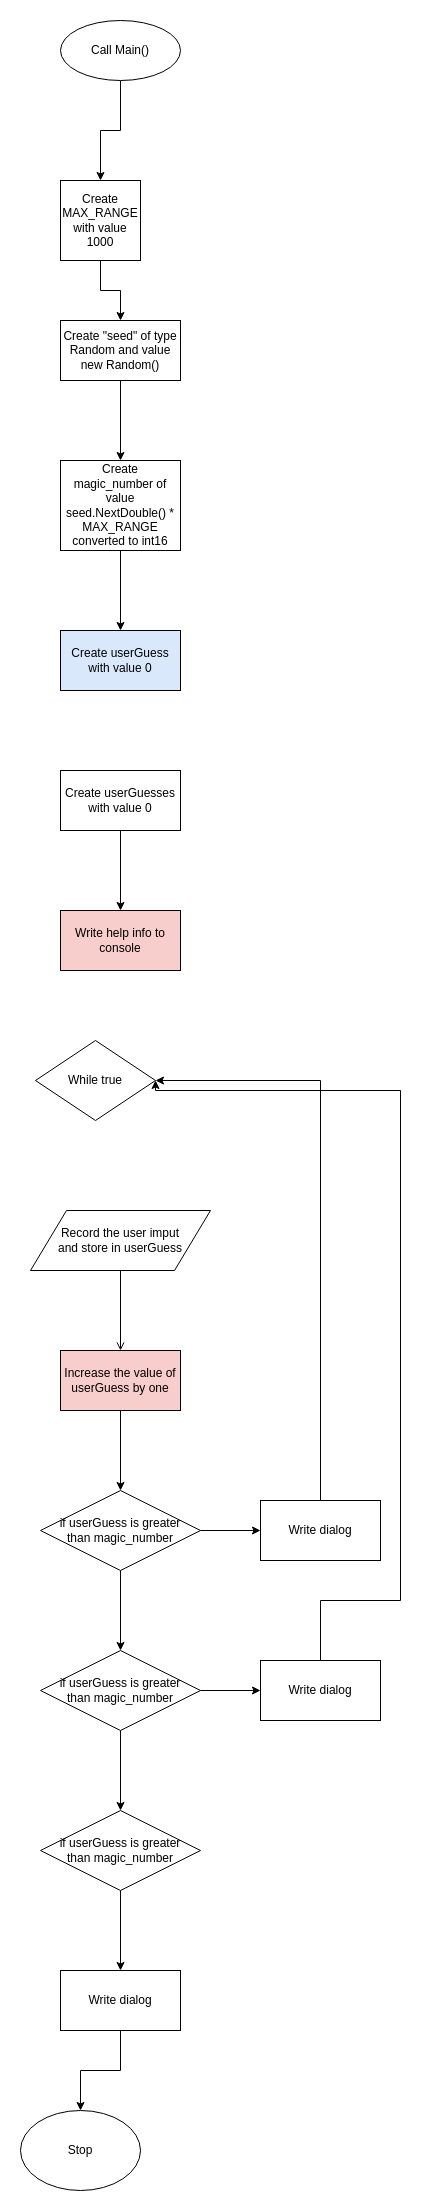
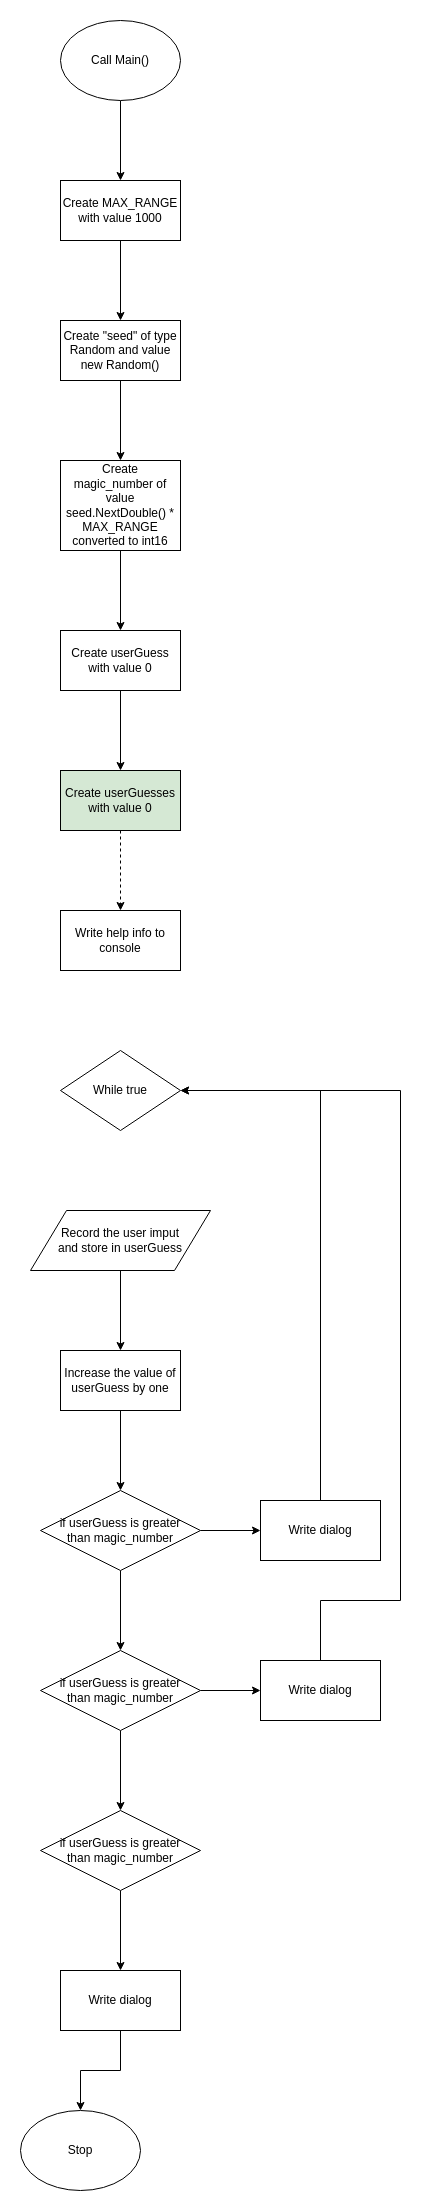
  <mxCell id="0" />
  <mxCell id="1" parent="0" />
  <mxCell id="2" value="" style="edgeStyle=orthogonalEdgeStyle;rounded=0;orthogonalLoop=1;jettySize=auto;html=1;" edge="1" parent="1" source="3" target="5"><mxGeometry relative="1" as="geometry" /></mxCell>
- <mxCell id="3" value="Call Main()" style="ellipse;whiteSpace=wrap;html=1;" vertex="1" parent="1"><mxGeometry x="60" y="20" width="120" height="60" as="geometry" /></mxCell>
+ <mxCell id="3" value="Call Main()" style="ellipse;whiteSpace=wrap;html=1;" vertex="1" parent="1"><mxGeometry x="60" y="20" width="120" height="80" as="geometry" /></mxCell>
  <mxCell id="4" value="" style="edgeStyle=orthogonalEdgeStyle;rounded=0;orthogonalLoop=1;jettySize=auto;html=1;" edge="1" parent="1" source="5" target="7"><mxGeometry relative="1" as="geometry" /></mxCell>
- <mxCell id="5" value="Create MAX_RANGE with value 1000" style="rounded=0;whiteSpace=wrap;html=1;" vertex="1" parent="1"><mxGeometry x="60" y="180" width="80" height="80" as="geometry" /></mxCell>
+ <mxCell id="5" value="Create MAX_RANGE with value 1000" style="rounded=0;whiteSpace=wrap;html=1;" vertex="1" parent="1"><mxGeometry x="60" y="180" width="120" height="60" as="geometry" /></mxCell>
  <mxCell id="6" value="" style="edgeStyle=orthogonalEdgeStyle;rounded=0;orthogonalLoop=1;jettySize=auto;html=1;" edge="1" parent="1" source="7" target="9"><mxGeometry relative="1" as="geometry" /></mxCell>
  <mxCell id="7" value="Create &quot;seed&quot; of type Random and value new Random()" style="rounded=0;whiteSpace=wrap;html=1;" vertex="1" parent="1"><mxGeometry x="60" y="320" width="120" height="60" as="geometry" /></mxCell>
  <mxCell id="8" value="" style="edgeStyle=orthogonalEdgeStyle;rounded=0;orthogonalLoop=1;jettySize=auto;html=1;" edge="1" parent="1" source="9" target="11"><mxGeometry relative="1" as="geometry" /></mxCell>
  <mxCell id="9" value="Create magic_number of value seed.NextDouble() * MAX_RANGE converted to int16" style="rounded=0;whiteSpace=wrap;html=1;" vertex="1" parent="1"><mxGeometry x="60" y="460" width="120" height="90" as="geometry" /></mxCell>
- <mxCell id="11" value="Create userGuess with value 0" style="rounded=0;whiteSpace=wrap;html=1;fillColor=#dae8fc;" vertex="1" parent="1"><mxGeometry x="60" y="630" width="120" height="60" as="geometry" /></mxCell>
- <mxCell id="12" value="" style="edgeStyle=orthogonalEdgeStyle;rounded=0;orthogonalLoop=1;jettySize=auto;html=1;" edge="1" parent="1" source="13" target="14"><mxGeometry relative="1" as="geometry" /></mxCell>
- <mxCell id="13" value="Create userGuesses with value 0" style="rounded=0;whiteSpace=wrap;html=1;" vertex="1" parent="1"><mxGeometry x="60" y="770" width="120" height="60" as="geometry" /></mxCell>
- <mxCell id="14" value="Write help info to console" style="rounded=0;whiteSpace=wrap;html=1;fillColor=#f8cecc;" vertex="1" parent="1"><mxGeometry x="60" y="910" width="120" height="60" as="geometry" /></mxCell>
- <mxCell id="15" value="While true" style="rhombus;whiteSpace=wrap;html=1;" vertex="1" parent="1"><mxGeometry x="35" y="1040" width="120" height="80" as="geometry" /></mxCell>
- <mxCell id="16" value="" style="edgeStyle=orthogonalEdgeStyle;rounded=0;orthogonalLoop=1;jettySize=auto;html=1;endArrow=open;" edge="1" parent="1" source="17" target="19"><mxGeometry relative="1" as="geometry" /></mxCell>
+ <mxCell id="10" value="" style="edgeStyle=orthogonalEdgeStyle;rounded=0;orthogonalLoop=1;jettySize=auto;html=1;" edge="1" parent="1" source="11" target="13"><mxGeometry relative="1" as="geometry" /></mxCell>
+ <mxCell id="11" value="Create userGuess with value 0" style="rounded=0;whiteSpace=wrap;html=1;" vertex="1" parent="1"><mxGeometry x="60" y="630" width="120" height="60" as="geometry" /></mxCell>
+ <mxCell id="12" value="" style="edgeStyle=orthogonalEdgeStyle;rounded=0;orthogonalLoop=1;jettySize=auto;html=1;dashed=1;" edge="1" parent="1" source="13" target="14"><mxGeometry relative="1" as="geometry" /></mxCell>
+ <mxCell id="13" value="Create userGuesses with value 0" style="rounded=0;whiteSpace=wrap;html=1;fillColor=#d5e8d4;" vertex="1" parent="1"><mxGeometry x="60" y="770" width="120" height="60" as="geometry" /></mxCell>
+ <mxCell id="14" value="Write help info to console" style="rounded=0;whiteSpace=wrap;html=1;" vertex="1" parent="1"><mxGeometry x="60" y="910" width="120" height="60" as="geometry" /></mxCell>
+ <mxCell id="15" value="While true" style="rhombus;whiteSpace=wrap;html=1;" vertex="1" parent="1"><mxGeometry x="60" y="1050" width="120" height="80" as="geometry" /></mxCell>
+ <mxCell id="16" value="" style="edgeStyle=orthogonalEdgeStyle;rounded=0;orthogonalLoop=1;jettySize=auto;html=1;" edge="1" parent="1" source="17" target="19"><mxGeometry relative="1" as="geometry" /></mxCell>
  <mxCell id="17" value="Record the user imput&lt;br&gt; and store in userGuess" style="shape=parallelogram;perimeter=parallelogramPerimeter;whiteSpace=wrap;html=1;" vertex="1" parent="1"><mxGeometry x="30" y="1210" width="180" height="60" as="geometry" /></mxCell>
  <mxCell id="18" value="" style="edgeStyle=orthogonalEdgeStyle;rounded=0;orthogonalLoop=1;jettySize=auto;html=1;" edge="1" parent="1" source="19" target="22"><mxGeometry relative="1" as="geometry" /></mxCell>
- <mxCell id="19" value="Increase the value of userGuess by one" style="rounded=0;whiteSpace=wrap;html=1;fillColor=#f8cecc;" vertex="1" parent="1"><mxGeometry x="60" y="1350" width="120" height="60" as="geometry" /></mxCell>
+ <mxCell id="19" value="Increase the value of userGuess by one" style="rounded=0;whiteSpace=wrap;html=1;" vertex="1" parent="1"><mxGeometry x="60" y="1350" width="120" height="60" as="geometry" /></mxCell>
  <mxCell id="20" value="" style="edgeStyle=orthogonalEdgeStyle;rounded=0;orthogonalLoop=1;jettySize=auto;html=1;" edge="1" parent="1" source="22" target="24"><mxGeometry relative="1" as="geometry" /></mxCell>
  <mxCell id="21" value="" style="edgeStyle=orthogonalEdgeStyle;rounded=0;orthogonalLoop=1;jettySize=auto;html=1;" edge="1" parent="1" source="22" target="27"><mxGeometry relative="1" as="geometry" /></mxCell>
  <mxCell id="22" value="if userGuess is greater&lt;br&gt;than magic_number" style="rhombus;whiteSpace=wrap;html=1;" vertex="1" parent="1"><mxGeometry x="40" y="1490" width="160" height="80" as="geometry" /></mxCell>
  <mxCell id="23" style="edgeStyle=orthogonalEdgeStyle;rounded=0;orthogonalLoop=1;jettySize=auto;html=1;exitX=0.5;exitY=0;exitDx=0;exitDy=0;entryX=1;entryY=0.5;entryDx=0;entryDy=0;" edge="1" parent="1" source="24" target="15"><mxGeometry relative="1" as="geometry" /></mxCell>
  <mxCell id="24" value="Write dialog" style="rounded=0;whiteSpace=wrap;html=1;" vertex="1" parent="1"><mxGeometry x="260" y="1500" width="120" height="60" as="geometry" /></mxCell>
  <mxCell id="25" value="" style="edgeStyle=orthogonalEdgeStyle;rounded=0;orthogonalLoop=1;jettySize=auto;html=1;" edge="1" parent="1" source="27" target="29"><mxGeometry relative="1" as="geometry" /></mxCell>
  <mxCell id="26" value="" style="edgeStyle=orthogonalEdgeStyle;rounded=0;orthogonalLoop=1;jettySize=auto;html=1;" edge="1" parent="1" source="27" target="31"><mxGeometry relative="1" as="geometry" /></mxCell>
  <mxCell id="27" value="if userGuess is greater&lt;br&gt;than magic_number" style="rhombus;whiteSpace=wrap;html=1;" vertex="1" parent="1"><mxGeometry x="40" y="1650" width="160" height="80" as="geometry" /></mxCell>
  <mxCell id="28" style="edgeStyle=orthogonalEdgeStyle;rounded=0;orthogonalLoop=1;jettySize=auto;html=1;exitX=0.5;exitY=0;exitDx=0;exitDy=0;entryX=1;entryY=0.5;entryDx=0;entryDy=0;" edge="1" parent="1" source="29" target="15"><mxGeometry relative="1" as="geometry"><Array as="points"><mxPoint x="320" y="1600" /><mxPoint x="400" y="1600" /><mxPoint x="400" y="1090" /></Array></mxGeometry></mxCell>
  <mxCell id="29" value="Write dialog" style="rounded=0;whiteSpace=wrap;html=1;" vertex="1" parent="1"><mxGeometry x="260" y="1660" width="120" height="60" as="geometry" /></mxCell>
  <mxCell id="30" value="" style="edgeStyle=orthogonalEdgeStyle;rounded=0;orthogonalLoop=1;jettySize=auto;html=1;" edge="1" parent="1" source="31" target="33"><mxGeometry relative="1" as="geometry" /></mxCell>
  <mxCell id="31" value="if userGuess is greater&lt;br&gt;than magic_number" style="rhombus;whiteSpace=wrap;html=1;" vertex="1" parent="1"><mxGeometry x="40" y="1810" width="160" height="80" as="geometry" /></mxCell>
  <mxCell id="32" value="" style="edgeStyle=orthogonalEdgeStyle;rounded=0;orthogonalLoop=1;jettySize=auto;html=1;" edge="1" parent="1" source="33" target="34"><mxGeometry relative="1" as="geometry" /></mxCell>
  <mxCell id="33" value="Write dialog" style="rounded=0;whiteSpace=wrap;html=1;" vertex="1" parent="1"><mxGeometry x="60" y="1970" width="120" height="60" as="geometry" /></mxCell>
  <mxCell id="34" value="Stop" style="ellipse;whiteSpace=wrap;html=1;" vertex="1" parent="1"><mxGeometry x="20" y="2110" width="120" height="80" as="geometry" /></mxCell>
